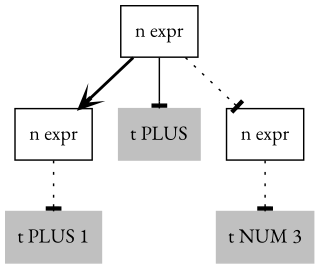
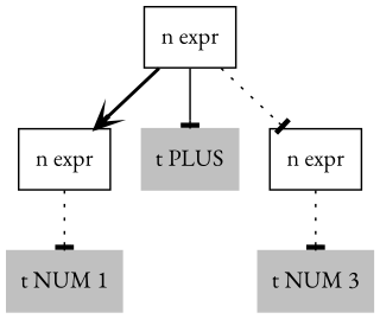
  digraph {
    fontname="EB Garamond"
    node [shape=box fontname="EB Garamond"]
    edge [style=dotted arrowhead=tee fontname="EB Garamond"]
    n1 [label="n expr"]
    n2 [label="n expr"]
    n3 [color=gray label="t PLUS" style=filled]
    n4 [label="n expr"]
-   n5 [color=gray label="t PLUS 1" style=filled]
+   n5 [color=gray label="t NUM 1" style=filled]
    n6 [color=gray label="t NUM 3" style=filled]
    n1 -> n2 [style=bold arrowhead=vee]
    n1 -> n3 [style=solid]
    n1 -> n4
    n2 -> n5
    n4 -> n6
  }
